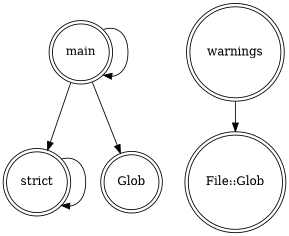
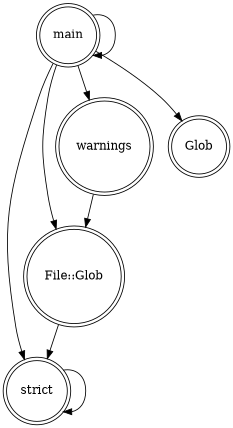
  digraph {
    node [shape=doublecircle]
    main
    "strict"
    "File::Glob"
    warnings
    n5 [label=Glob]
    main -> main
    main -> "strict"
+   main -> "File::Glob"
+   main -> warnings
    main -> n5
    "strict" -> "strict"
+   "File::Glob" -> "strict"
    warnings -> "File::Glob"
  }
